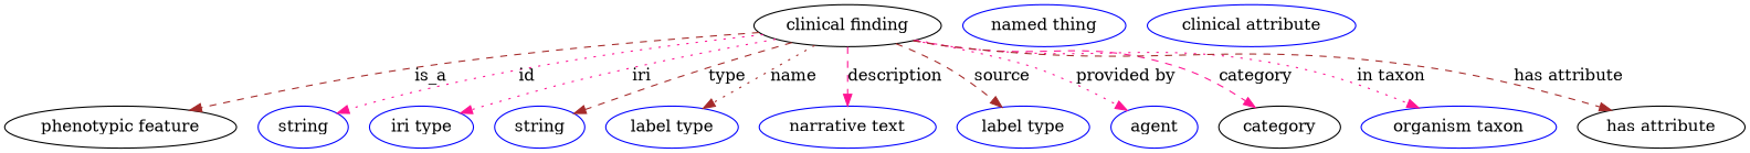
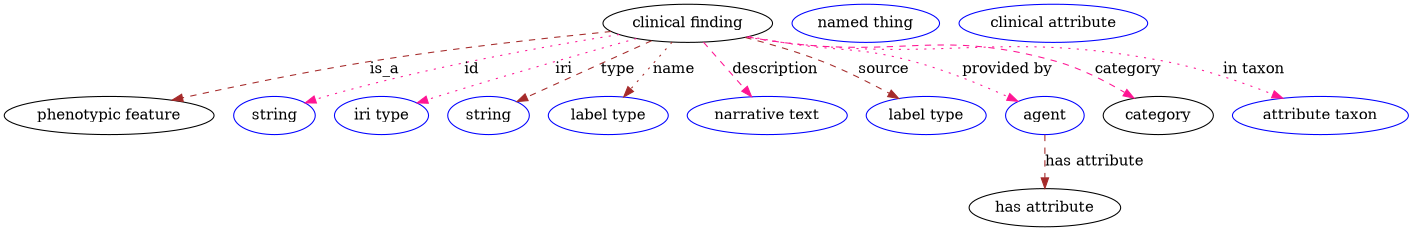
  digraph {
    node [color=blue]
    edge [color=deeppink style=dashed]
    n1 [height=0.5 label="clinical finding" width=2.2206 color=""]
    "phenotypic feature" [height=0.5 width=2.7442 color=""]
    n3 [height=0.5 label=string width=1.0652]
    n4 [height=0.5 label="iri type" width=1.2277]
    n5 [height=0.5 label=string width=1.0652]
    n6 [height=0.5 label="label type" width=1.5707]
    n7 [height=0.5 label="narrative text" width=2.0943]
    n8 [height=0.5 label="label type" width=1.5707]
    n9 [height=0.5 label=agent width=1.0291]
    category [height=0.5 width=1.4443 color=""]
-   n11 [height=0.5 label="organism taxon" width=2.3109]
+   n11 [height=0.5 label="attribute taxon" width=2.3109]
    "has attribute" [height=0.5 width=1.9859 color=""]
    n13 [height=0.5 label="named thing" width=1.9318]
    n14 [height=0.5 label="clinical attribute" width=2.4734]
    n1 -> "phenotypic feature" [color=brown label=is_a]
    n1 -> n3 [label=id style=dotted]
    n1 -> n4 [label=iri style=dotted]
    n1 -> n5 [color=brown label=type]
    n1 -> n6 [color=brown label=name style=dotted]
    n1 -> n7 [label=description]
    n1 -> n8 [color=brown label=source]
    n1 -> n9 [label="provided by" style=dotted]
    n1 -> category [label=category]
    n1 -> n11 [label="in taxon" style=dotted]
-   n1 -> "has attribute" [color=brown label="has attribute"]
+   n9 -> "has attribute" [color=brown label="has attribute"]
  }
